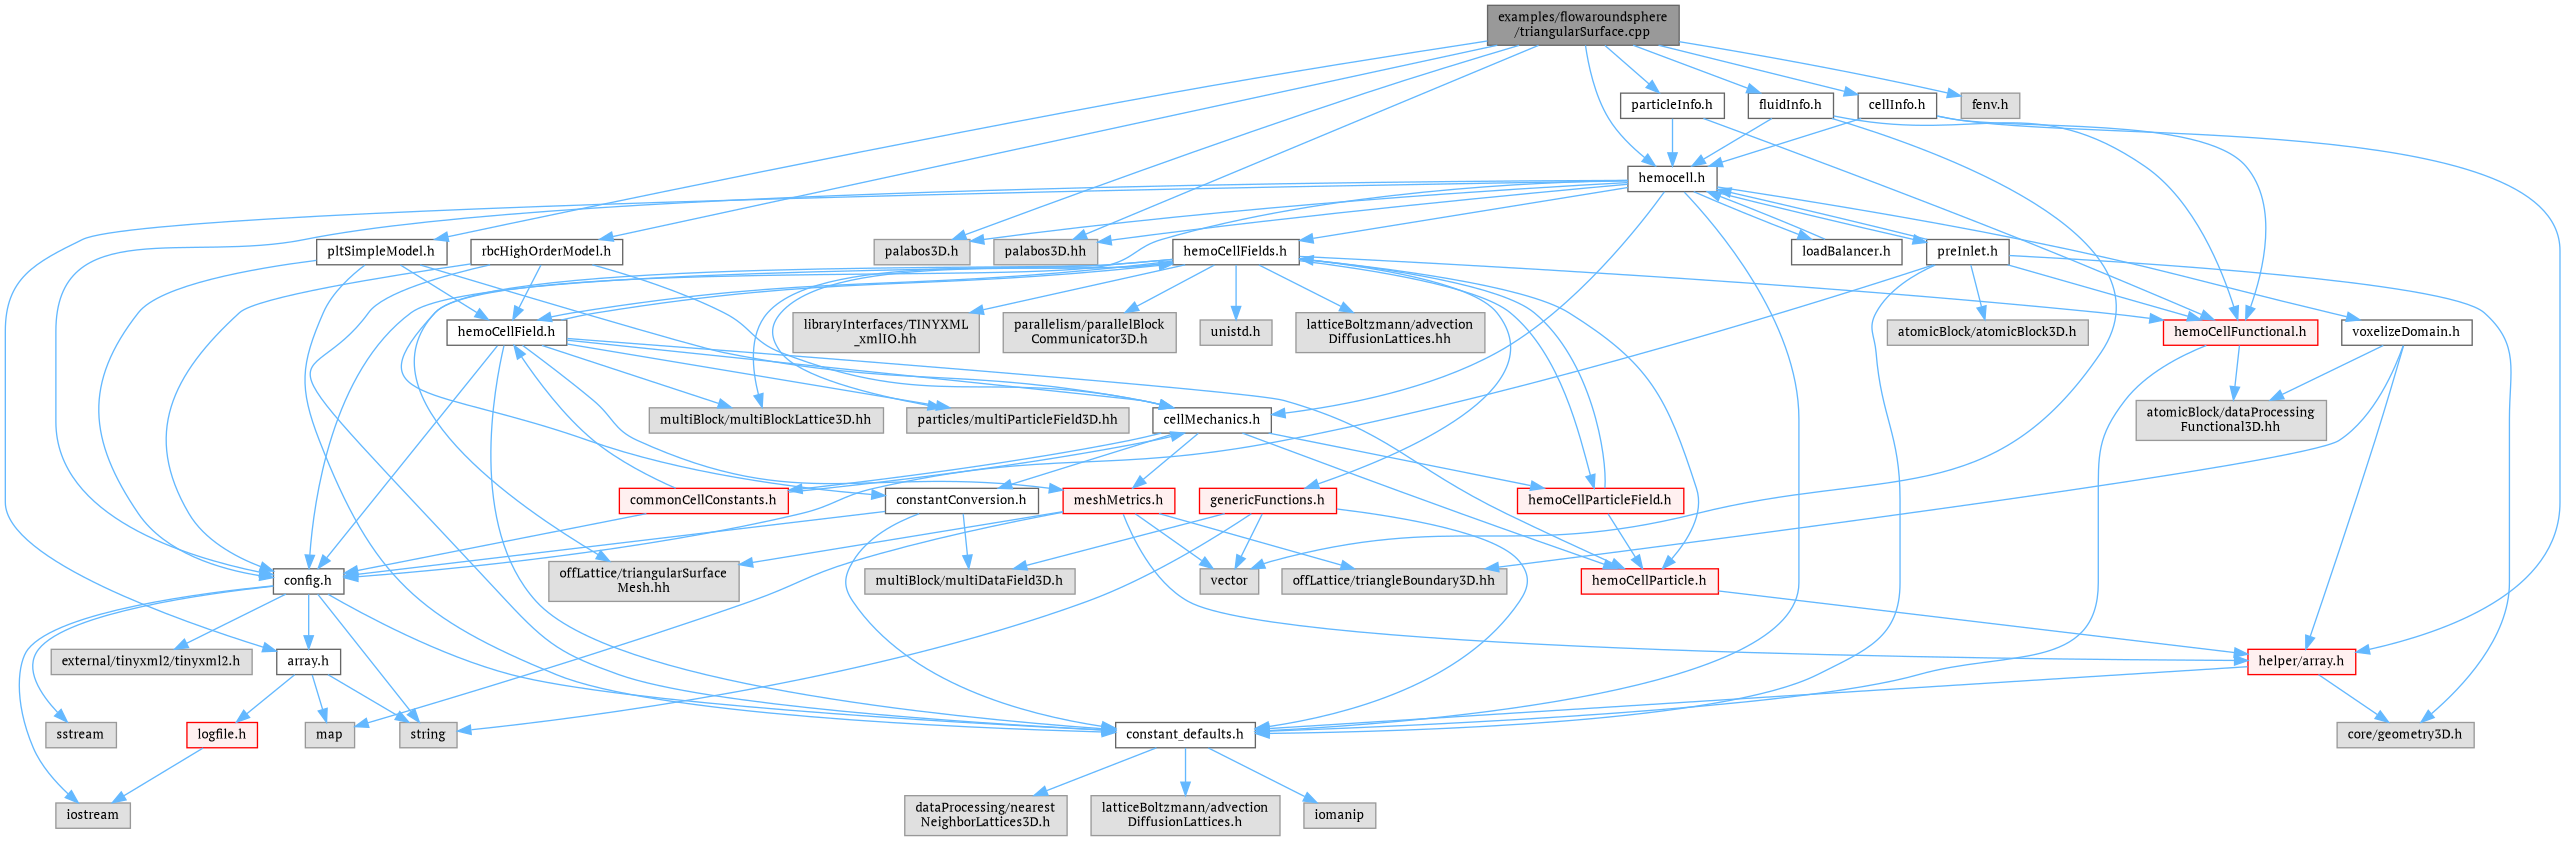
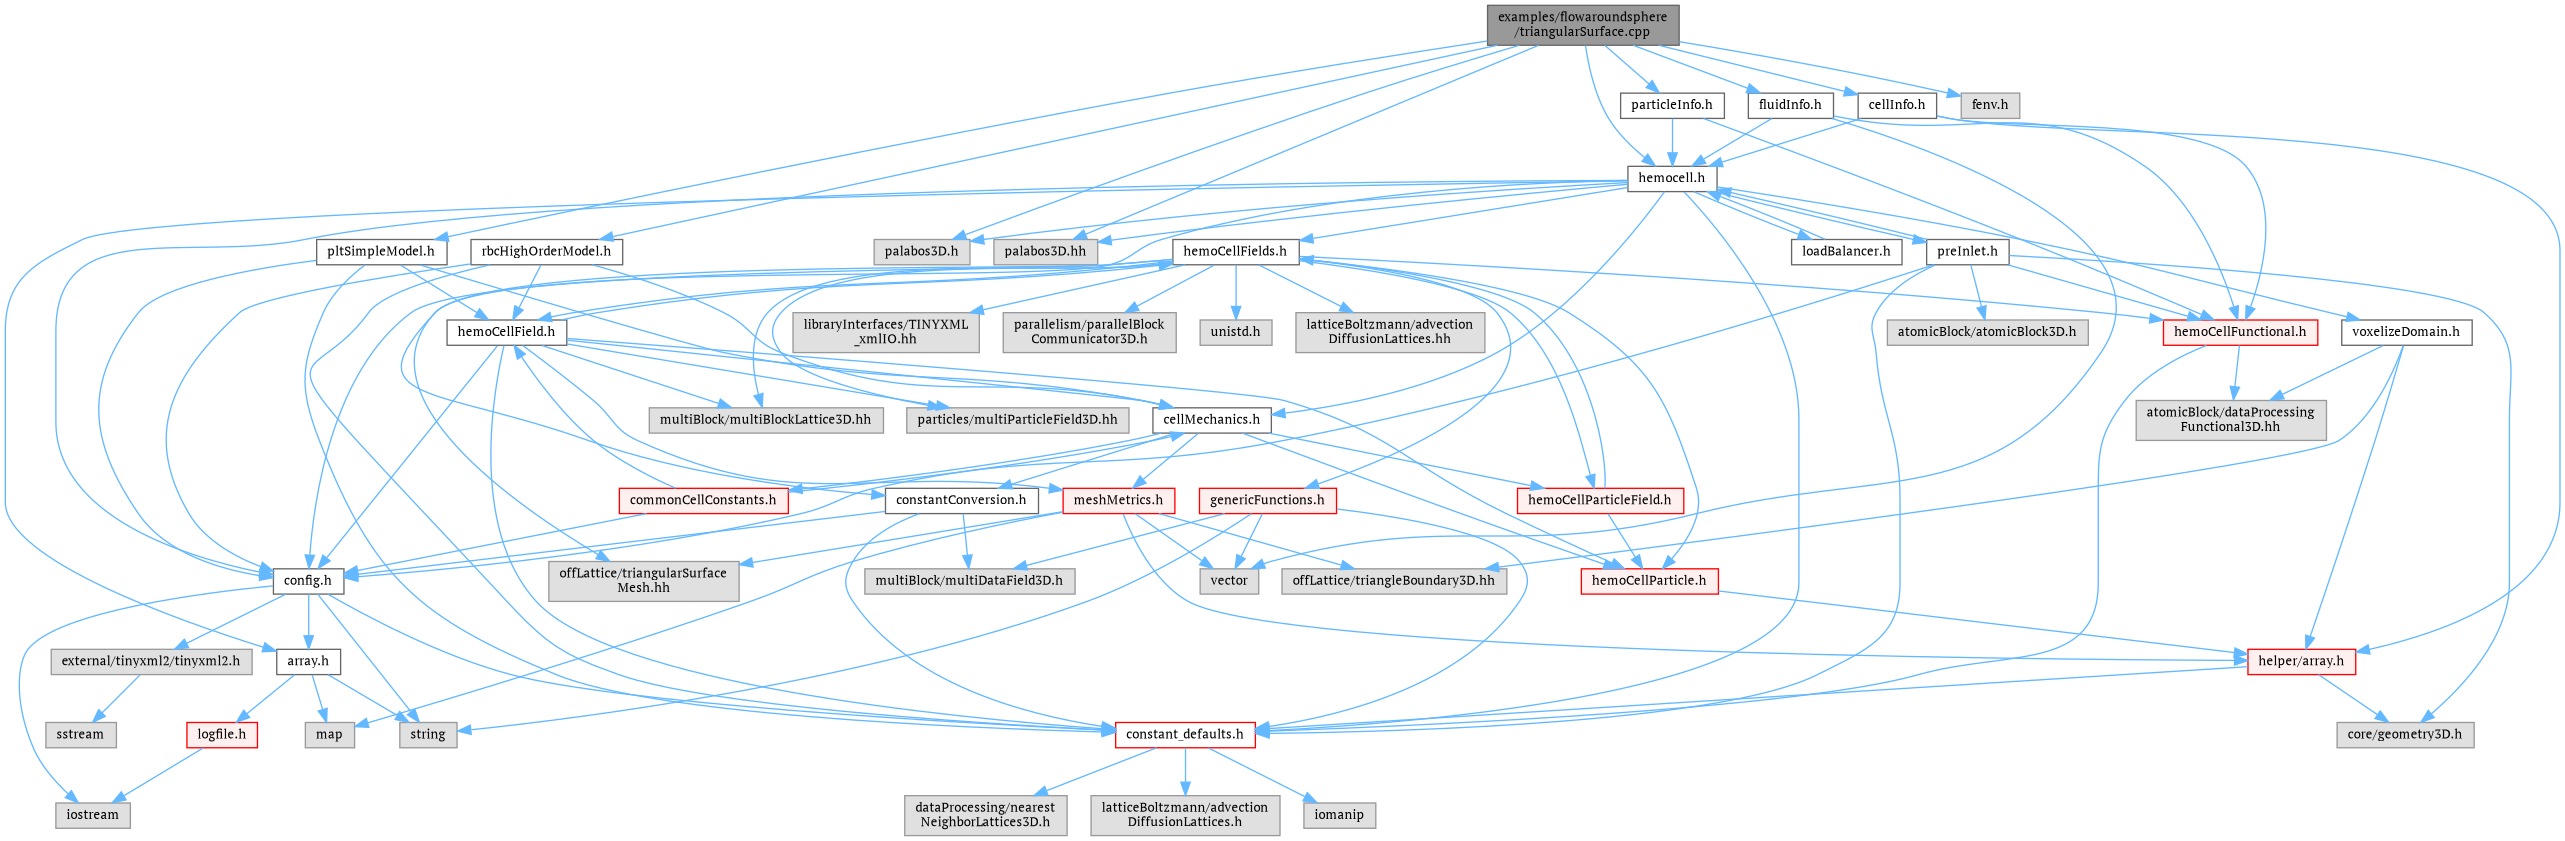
  digraph {
    fontname="PT Serif"
    node [color=grey60 fillcolor="#E0E0E0" fontname="PT Serif" fontsize=10 shape=box style=filled]
    edge [color=steelblue1 fontname="PT Serif" fontsize=10 labelfontname=Helvetica labelfontsize=10 style=solid]
    n1 [color=gray40 fillcolor=grey60 fontcolor=black height=0.2 label="examples/flowaroundsphere\l/triangularSurface.cpp" width=0.4]
    n2 [color=grey40 fillcolor=white height=0.2 label="hemocell.h" width=0.4]
    n3 [height=0.2 label="palabos3D.h" width=0.4]
    n4 [height=0.2 label="palabos3D.hh" width=0.4]
    n5 [color=grey40 fillcolor=white height=0.2 label="rbcHighOrderModel.h" width=0.4]
    n6 [color=grey40 fillcolor=white height=0.2 label="pltSimpleModel.h" width=0.4]
    n7 [color=grey40 fillcolor=white height=0.2 label="cellInfo.h" width=0.4]
    n8 [color=grey40 fillcolor=white height=0.2 label="fluidInfo.h" width=0.4]
    n9 [color=grey40 fillcolor=white height=0.2 label="particleInfo.h" width=0.4]
    n10 [height=0.2 label="fenv.h" width=0.4]
-   n11 [color=grey40 fillcolor=white height=0.2 label="constant_defaults.h" width=0.4]
+   n11 [color=red fillcolor=white height=0.2 label="constant_defaults.h" width=0.4]
    n12 [color=grey40 fillcolor=white height=0.2 label="config.h" width=0.4]
    n13 [color=grey40 fillcolor=white height=0.2 label="array.h" width=0.4]
    n14 [color=grey40 fillcolor=white height=0.2 label="hemoCellFields.h" width=0.4]
    n15 [color=grey40 fillcolor=white height=0.2 label="cellMechanics.h" width=0.4]
    n16 [color=grey40 fillcolor=white height=0.2 label="constantConversion.h" width=0.4]
    n17 [color=grey40 fillcolor=white height=0.2 label="loadBalancer.h" width=0.4]
    n18 [color=grey40 fillcolor=white height=0.2 label="preInlet.h" width=0.4]
    n19 [color=grey40 fillcolor=white height=0.2 label="voxelizeDomain.h" width=0.4]
    n20 [color=grey40 fillcolor=white height=0.2 label="hemoCellField.h" width=0.4]
    n21 [color=red fillcolor="#FFF0F0" height=0.2 label="hemoCellFunctional.h" width=0.4]
    n22 [color=red fillcolor="#FFF0F0" height=0.2 label="helper/array.h" width=0.4]
    n23 [height=0.2 label=vector width=0.4]
    n24 [height=0.2 label=iomanip width=0.4]
    n25 [height=0.2 label="dataProcessing/nearest\lNeighborLattices3D.h" width=0.4]
    n26 [height=0.2 label="latticeBoltzmann/advection\lDiffusionLattices.h" width=0.4]
    n27 [height=0.2 label=string width=0.4]
    n28 [height=0.2 label=iostream width=0.4]
    n29 [height=0.2 label="external/tinyxml2/tinyxml2.h" width=0.4]
    n30 [height=0.2 label=sstream width=0.4]
    n31 [height=0.2 label=map width=0.4]
    n32 [color=red fillcolor="#FFF0F0" height=0.2 label="logfile.h" width=0.4]
    n33 [color=red fillcolor="#FFF0F0" height=0.2 label="hemoCellParticleField.h" width=0.4]
    n34 [color=red fillcolor="#FFF0F0" height=0.2 label="hemoCellParticle.h" width=0.4]
    n35 [color=red fillcolor="#FFF0F0" height=0.2 label="genericFunctions.h" width=0.4]
    n36 [height=0.2 label="offLattice/triangularSurface\lMesh.hh" width=0.4]
    n37 [height=0.2 label="multiBlock/multiBlockLattice3D.hh" width=0.4]
    n38 [height=0.2 label="particles/multiParticleField3D.hh" width=0.4]
    n39 [height=0.2 label="unistd.h" width=0.4]
    n40 [height=0.2 label="latticeBoltzmann/advection\lDiffusionLattices.hh" width=0.4]
    n41 [height=0.2 label="libraryInterfaces/TINYXML\l_xmlIO.hh" width=0.4]
    n42 [height=0.2 label="parallelism/parallelBlock\lCommunicator3D.h" width=0.4]
    n43 [color=red fillcolor="#FFF0F0" height=0.2 label="meshMetrics.h" width=0.4]
    n44 [color=red fillcolor="#FFF0F0" height=0.2 label="commonCellConstants.h" width=0.4]
    n45 [height=0.2 label="multiBlock/multiDataField3D.h" width=0.4]
    n46 [height=0.2 label="core/geometry3D.h" width=0.4]
    n47 [height=0.2 label="atomicBlock/atomicBlock3D.h" width=0.4]
    n48 [height=0.2 label="atomicBlock/dataProcessing\lFunctional3D.hh" width=0.4]
    n49 [height=0.2 label="offLattice/triangleBoundary3D.hh" width=0.4]
    n1 -> n2
    n1 -> n3
    n1 -> n4
    n1 -> n5
    n1 -> n6
    n1 -> n7
    n1 -> n8
    n1 -> n9
    n1 -> n10
    n2 -> n3
    n2 -> n4
    n2 -> n11
    n2 -> n12
    n2 -> n13
    n2 -> n14
    n2 -> n15
    n2 -> n16
    n2 -> n17
    n2 -> n18
    n2 -> n19
    n5 -> n11
    n5 -> n12
    n5 -> n15
    n5 -> n20
    n6 -> n11
    n6 -> n12
    n6 -> n15
    n6 -> n20
    n7 -> n2
    n7 -> n21
    n7 -> n22
    n8 -> n2
    n8 -> n21
    n8 -> n23
    n9 -> n2
    n9 -> n21
    n11 -> n24
    n11 -> n25
    n11 -> n26
    n12 -> n11
    n12 -> n13
    n12 -> n27
    n12 -> n28
    n12 -> n29
-   n12 -> n30
+   n29 -> n30
    n13 -> n27
    n13 -> n31
    n13 -> n32
    n14 -> n12
    n14 -> n20
    n14 -> n21
    n14 -> n33
    n14 -> n34
    n14 -> n35
    n14 -> n36
    n14 -> n37
    n14 -> n38
    n14 -> n39
    n14 -> n40
    n14 -> n41
    n14 -> n42
    n15 -> n16
    n15 -> n33
    n15 -> n34
    n15 -> n43
    n15 -> n44
    n16 -> n11
    n16 -> n12
    n16 -> n45
    n17 -> n2
    n18 -> n2
    n18 -> n11
    n18 -> n12
    n18 -> n21
    n18 -> n46
    n18 -> n47
    n19 -> n22
    n19 -> n48
    n19 -> n49
    n20 -> n11
    n20 -> n12
    n20 -> n14
    n20 -> n15
    n20 -> n34
    n20 -> n37
    n20 -> n38
    n20 -> n43
    n21 -> n11
    n21 -> n48
    n22 -> n11
    n22 -> n46
    n32 -> n28
    n33 -> n14
    n33 -> n34
    n34 -> n22
    n35 -> n11
    n35 -> n23
    n35 -> n27
    n35 -> n45
    n43 -> n22
    n43 -> n23
    n43 -> n31
    n43 -> n36
    n43 -> n49
    n44 -> n12
    n44 -> n15
    n44 -> n20
  }
